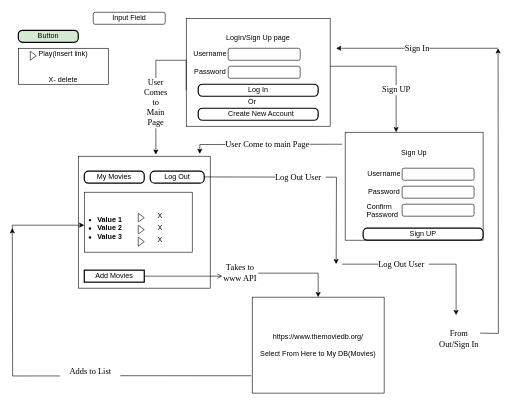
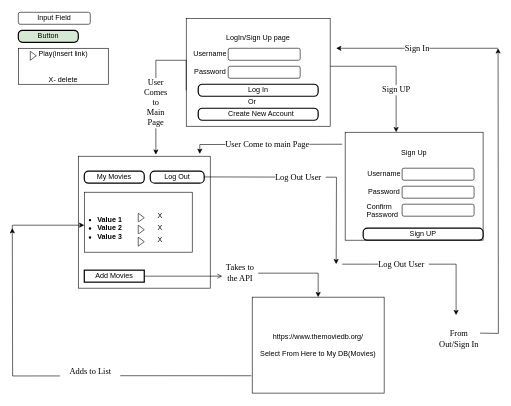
  <mxCell id="0" />
  <mxCell id="1" parent="0" />
  <mxCell id="2" value="LogIn/Sign Up page&lt;br&gt;&lt;br&gt;&lt;br&gt;&lt;br&gt;&lt;br&gt;&lt;br&gt;&lt;br&gt;&lt;br&gt;&lt;br&gt;" style="rounded=0;whiteSpace=wrap;html=1;" parent="1" vertex="1"><mxGeometry x="310" y="30" width="240" height="180" as="geometry" /></mxCell>
  <mxCell id="3" value="" style="rounded=0;whiteSpace=wrap;html=1;" parent="1" vertex="1"><mxGeometry x="575" y="220" width="230" height="180" as="geometry" /></mxCell>
  <mxCell id="4" value="" style="rounded=0;whiteSpace=wrap;html=1;" parent="1" vertex="1"><mxGeometry x="130" y="260" width="220" height="220" as="geometry" /></mxCell>
  <mxCell id="5" value="https://www.themoviedb.org/&lt;br&gt;&lt;br&gt;Select From Here to My DB(Movies)" style="rounded=0;whiteSpace=wrap;html=1;" parent="1" vertex="1"><mxGeometry x="420" y="495" width="220" height="160" as="geometry" /></mxCell>
  <mxCell id="6" value="Password" style="text;html=1;strokeColor=none;fillColor=none;align=center;verticalAlign=middle;whiteSpace=wrap;rounded=0;" parent="1" vertex="1"><mxGeometry x="320" y="105" width="60" height="30" as="geometry" /></mxCell>
  <mxCell id="7" value="" style="rounded=1;whiteSpace=wrap;html=1;" parent="1" vertex="1"><mxGeometry x="380" y="80" width="120" height="20" as="geometry" /></mxCell>
  <mxCell id="8" value="" style="rounded=1;whiteSpace=wrap;html=1;" parent="1" vertex="1"><mxGeometry x="380" y="110" width="120" height="20" as="geometry" /></mxCell>
  <mxCell id="9" value="Username" style="text;html=1;strokeColor=none;fillColor=none;align=center;verticalAlign=middle;whiteSpace=wrap;rounded=0;" parent="1" vertex="1"><mxGeometry x="320" y="75" width="60" height="30" as="geometry" /></mxCell>
  <mxCell id="10" value="" style="rounded=1;whiteSpace=wrap;html=1;absoluteArcSize=1;arcSize=14;strokeWidth=2;" parent="1" vertex="1"><mxGeometry x="330" y="140" width="200" height="20" as="geometry" /></mxCell>
  <mxCell id="11" value="Log In" style="text;html=1;strokeColor=none;fillColor=none;align=center;verticalAlign=middle;whiteSpace=wrap;rounded=0;" parent="1" vertex="1"><mxGeometry x="400" y="135" width="60" height="30" as="geometry" /></mxCell>
  <mxCell id="12" value="Or" style="text;html=1;strokeColor=none;fillColor=none;align=center;verticalAlign=middle;whiteSpace=wrap;rounded=0;" parent="1" vertex="1"><mxGeometry x="390" y="160" width="60" height="20" as="geometry" /></mxCell>
  <mxCell id="13" value="" style="rounded=1;whiteSpace=wrap;html=1;absoluteArcSize=1;arcSize=14;strokeWidth=2;" parent="1" vertex="1"><mxGeometry x="330" y="180" width="200" height="20" as="geometry" /></mxCell>
  <mxCell id="14" value="Create New Account" style="text;html=1;strokeColor=none;fillColor=none;align=center;verticalAlign=middle;whiteSpace=wrap;rounded=0;" parent="1" vertex="1"><mxGeometry x="350" y="175" width="170" height="30" as="geometry" /></mxCell>
  <mxCell id="15" value="Sign Up" style="text;html=1;strokeColor=none;fillColor=none;align=center;verticalAlign=middle;whiteSpace=wrap;rounded=0;" parent="1" vertex="1"><mxGeometry x="660" y="240" width="60" height="30" as="geometry" /></mxCell>
  <mxCell id="16" value="" style="rounded=1;whiteSpace=wrap;html=1;" parent="1" vertex="1"><mxGeometry x="670" y="280" width="120" height="20" as="geometry" /></mxCell>
  <mxCell id="17" value="Username" style="text;html=1;strokeColor=none;fillColor=none;align=center;verticalAlign=middle;whiteSpace=wrap;rounded=0;" parent="1" vertex="1"><mxGeometry x="610" y="275" width="60" height="30" as="geometry" /></mxCell>
  <mxCell id="18" value="" style="rounded=1;whiteSpace=wrap;html=1;" parent="1" vertex="1"><mxGeometry x="670" y="310" width="120" height="20" as="geometry" /></mxCell>
  <mxCell id="19" value="Password" style="text;html=1;strokeColor=none;fillColor=none;align=center;verticalAlign=middle;whiteSpace=wrap;rounded=0;" parent="1" vertex="1"><mxGeometry x="610" y="305" width="60" height="30" as="geometry" /></mxCell>
  <mxCell id="20" value="Sign UP" style="rounded=1;whiteSpace=wrap;html=1;absoluteArcSize=1;arcSize=14;strokeWidth=2;" parent="1" vertex="1"><mxGeometry x="605" y="380" width="200" height="20" as="geometry" /></mxCell>
  <mxCell id="21" value="Confirm&lt;br&gt;Password" style="text;whiteSpace=wrap;html=1;" parent="1" vertex="1"><mxGeometry x="609" y="330" width="80" height="30" as="geometry" /></mxCell>
  <mxCell id="22" value="" style="rounded=1;whiteSpace=wrap;html=1;" parent="1" vertex="1"><mxGeometry x="670" y="340" width="120" height="20" as="geometry" /></mxCell>
  <mxCell id="23" value="" style="endArrow=classic;html=1;rounded=0;edgeStyle=orthogonalEdgeStyle;" edge="1" parent="1"><mxGeometry width="50" height="50" relative="1" as="geometry"><mxPoint x="550" y="110" as="sourcePoint" /><mxPoint x="660" y="220" as="targetPoint" /><Array as="points"><mxPoint x="660" y="110" /></Array></mxGeometry></mxCell>
  <mxCell id="24" value="Sign UP" style="edgeLabel;html=1;align=center;verticalAlign=middle;resizable=0;points=[];fontSize=14;fontFamily=Verdana;" vertex="1" connectable="0" parent="23"><mxGeometry x="0.351" y="-1" relative="1" as="geometry"><mxPoint as="offset" /></mxGeometry></mxCell>
  <mxCell id="25" value="My Movies" style="rounded=1;whiteSpace=wrap;html=1;absoluteArcSize=1;arcSize=14;strokeWidth=2;" vertex="1" parent="1"><mxGeometry x="140" y="285" width="100" height="20" as="geometry" /></mxCell>
  <mxCell id="26" value="Log Out" style="rounded=1;whiteSpace=wrap;html=1;absoluteArcSize=1;arcSize=15;strokeWidth=2;" vertex="1" parent="1"><mxGeometry x="250" y="285" width="90" height="20" as="geometry" /></mxCell>
  <mxCell id="27" value="Button" style="rounded=1;whiteSpace=wrap;html=1;absoluteArcSize=1;arcSize=14;strokeWidth=2;fillColor=#d5e8d4;" vertex="1" parent="1"><mxGeometry x="30" y="50" width="100" height="20" as="geometry" /></mxCell>
- <mxCell id="28" value="Input Field" style="rounded=1;whiteSpace=wrap;html=1;" vertex="1" parent="1"><mxGeometry x="155" y="20" width="120" height="20" as="geometry" /></mxCell>
+ <mxCell id="28" value="Input Field" style="rounded=1;whiteSpace=wrap;html=1;" vertex="1" parent="1"><mxGeometry x="30" y="20" width="120" height="20" as="geometry" /></mxCell>
  <mxCell id="29" value="Add Movies" style="whiteSpace=wrap;html=1;absoluteArcSize=1;arcSize=14;strokeWidth=2;rounded=0;" vertex="1" parent="1"><mxGeometry x="140" y="450" width="100" height="20" as="geometry" /></mxCell>
  <mxCell id="30" value="" style="rounded=0;whiteSpace=wrap;html=1;" vertex="1" parent="1"><mxGeometry x="140" y="320" width="180" height="100" as="geometry" /></mxCell>
  <mxCell id="31" value="&lt;ul&gt;&lt;li&gt;&lt;b&gt;Value 1&lt;/b&gt;&lt;/li&gt;&lt;li&gt;&lt;b&gt;Value 2&lt;/b&gt;&lt;/li&gt;&lt;li&gt;&lt;b&gt;Value 3&lt;/b&gt;&lt;/li&gt;&lt;/ul&gt;" style="text;strokeColor=none;fillColor=none;html=1;whiteSpace=wrap;verticalAlign=middle;overflow=hidden;" vertex="1" parent="1"><mxGeometry x="120" y="340" width="100" height="80" as="geometry" /></mxCell>
  <mxCell id="32" value="Play(insert link)&lt;br&gt;&lt;br&gt;&lt;br&gt;X- delete" style="html=1;whiteSpace=wrap;container=1;recursiveResize=0;collapsible=0;" vertex="1" parent="1"><mxGeometry x="30" y="80" width="150" height="60" as="geometry" /></mxCell>
  <mxCell id="33" value="" style="triangle;html=1;whiteSpace=wrap;" vertex="1" parent="32"><mxGeometry x="20" y="5" width="10" height="15" as="geometry" /></mxCell>
  <mxCell id="34" value="&lt;span style=&quot;white-space: pre&quot;&gt; &lt;/span&gt;X" style="html=1;whiteSpace=wrap;container=1;recursiveResize=0;collapsible=0;strokeColor=#FFFFFF;" vertex="1" parent="1"><mxGeometry x="220" y="350" width="90" height="20" as="geometry" /></mxCell>
  <mxCell id="35" value="" style="triangle;html=1;whiteSpace=wrap;" vertex="1" parent="34"><mxGeometry x="10" y="5" width="10" height="15" as="geometry" /></mxCell>
  <mxCell id="36" value="&lt;span style=&quot;white-space: pre&quot;&gt; &lt;/span&gt;X" style="html=1;whiteSpace=wrap;container=1;recursiveResize=0;collapsible=0;strokeColor=#FFFFFF;" vertex="1" parent="1"><mxGeometry x="220" y="370" width="90" height="20" as="geometry" /></mxCell>
  <mxCell id="37" value="" style="triangle;html=1;whiteSpace=wrap;" vertex="1" parent="36"><mxGeometry x="10" y="5" width="10" height="15" as="geometry" /></mxCell>
  <mxCell id="38" value="&lt;span style=&quot;white-space: pre&quot;&gt; &lt;/span&gt;X" style="html=1;whiteSpace=wrap;container=1;recursiveResize=0;collapsible=0;strokeColor=#FFFFFF;" vertex="1" parent="1"><mxGeometry x="220" y="390" width="90" height="20" as="geometry" /></mxCell>
  <mxCell id="39" value="" style="triangle;html=1;whiteSpace=wrap;" vertex="1" parent="38"><mxGeometry x="10" y="5" width="10" height="15" as="geometry" /></mxCell>
  <mxCell id="40" value="" style="endArrow=classic;html=1;rounded=0;fontFamily=Verdana;fontSize=14;edgeStyle=orthogonalEdgeStyle;entryX=0.588;entryY=-0.012;entryDx=0;entryDy=0;entryPerimeter=0;" edge="1" parent="1" target="4"><mxGeometry width="50" height="50" relative="1" as="geometry"><mxPoint x="310" y="150" as="sourcePoint" /><mxPoint x="260" y="200" as="targetPoint" /><Array as="points"><mxPoint x="310" y="100" /><mxPoint x="259" y="100" /></Array></mxGeometry></mxCell>
  <mxCell id="41" value="User&lt;br&gt;Comes&lt;br&gt;to&lt;br&gt;Main&lt;br&gt;Page" style="edgeLabel;html=1;align=center;verticalAlign=middle;resizable=0;points=[];fontSize=14;fontFamily=Verdana;" vertex="1" connectable="0" parent="40"><mxGeometry x="0.063" y="-1" relative="1" as="geometry"><mxPoint y="34" as="offset" /></mxGeometry></mxCell>
  <mxCell id="42" value="" style="endArrow=classic;html=1;rounded=0;fontFamily=Verdana;fontSize=14;edgeStyle=orthogonalEdgeStyle;exitX=1;exitY=0.5;exitDx=0;exitDy=0;startArrow=none;" edge="1" parent="1" source="54" target="5"><mxGeometry width="50" height="50" relative="1" as="geometry"><mxPoint x="250" y="460" as="sourcePoint" /><mxPoint x="100" y="510" as="targetPoint" /></mxGeometry></mxCell>
  <mxCell id="43" value="" style="endArrow=classic;html=1;rounded=0;fontFamily=Verdana;fontSize=14;edgeStyle=orthogonalEdgeStyle;exitX=-0.006;exitY=0.819;exitDx=0;exitDy=0;exitPerimeter=0;startArrow=none;" edge="1" parent="1" source="58"><mxGeometry width="50" height="50" relative="1" as="geometry"><mxPoint x="490" y="690" as="sourcePoint" /><mxPoint x="20" y="380" as="targetPoint" /></mxGeometry></mxCell>
  <mxCell id="44" value="" style="endArrow=classic;html=1;rounded=0;fontFamily=Verdana;fontSize=14;edgeStyle=orthogonalEdgeStyle;" edge="1" parent="1"><mxGeometry relative="1" as="geometry"><mxPoint x="20" y="385" as="sourcePoint" /><mxPoint x="140" y="375" as="targetPoint" /><Array as="points"><mxPoint x="20" y="375" /></Array></mxGeometry></mxCell>
  <mxCell id="45" value="" style="endArrow=classic;html=1;rounded=0;fontFamily=Verdana;fontSize=14;edgeStyle=orthogonalEdgeStyle;" edge="1" parent="1"><mxGeometry relative="1" as="geometry"><mxPoint x="340" y="294.5" as="sourcePoint" /><mxPoint x="560" y="440" as="targetPoint" /></mxGeometry></mxCell>
  <mxCell id="46" value="Log Out User&amp;nbsp;&amp;nbsp;" style="edgeLabel;resizable=0;html=1;align=center;verticalAlign=middle;fontFamily=Verdana;fontSize=14;strokeColor=#FFFFFF;" connectable="0" vertex="1" parent="45"><mxGeometry relative="1" as="geometry"><mxPoint x="-23" y="1" as="offset" /></mxGeometry></mxCell>
  <mxCell id="47" value="" style="endArrow=classic;html=1;rounded=0;fontFamily=Verdana;fontSize=14;edgeStyle=orthogonalEdgeStyle;" edge="1" parent="1" target="49"><mxGeometry relative="1" as="geometry"><mxPoint x="570" y="440" as="sourcePoint" /><mxPoint x="760" y="540" as="targetPoint" /><Array as="points"><mxPoint x="620" y="440" /><mxPoint x="620" y="440" /></Array></mxGeometry></mxCell>
  <mxCell id="48" value="Log Out User&amp;nbsp;&amp;nbsp;" style="edgeLabel;resizable=0;html=1;align=center;verticalAlign=middle;fontFamily=Verdana;fontSize=14;strokeColor=#FFFFFF;" connectable="0" vertex="1" parent="47"><mxGeometry relative="1" as="geometry"><mxPoint x="-37" as="offset" /></mxGeometry></mxCell>
  <mxCell id="49" value="Text" style="text;html=1;strokeColor=none;fillColor=none;align=center;verticalAlign=middle;whiteSpace=wrap;rounded=0;fontFamily=Verdana;fontSize=14;" vertex="1" parent="1"><mxGeometry x="730" y="525" width="60" height="30" as="geometry" /></mxCell>
  <mxCell id="50" value="From Out/Sign In" style="whiteSpace=wrap;html=1;aspect=fixed;fontFamily=Verdana;fontSize=14;strokeColor=#FFFFFF;" vertex="1" parent="1"><mxGeometry x="725" y="525" width="80" height="80" as="geometry" /></mxCell>
  <mxCell id="51" value="" style="endArrow=classic;html=1;rounded=0;fontFamily=Verdana;fontSize=14;edgeStyle=orthogonalEdgeStyle;" edge="1" parent="1"><mxGeometry width="50" height="50" relative="1" as="geometry"><mxPoint x="800" y="555" as="sourcePoint" /><mxPoint x="830" y="80" as="targetPoint" /></mxGeometry></mxCell>
  <mxCell id="52" value="" style="endArrow=classic;html=1;rounded=0;fontFamily=Verdana;fontSize=14;edgeStyle=orthogonalEdgeStyle;" edge="1" parent="1"><mxGeometry relative="1" as="geometry"><mxPoint x="830" y="80" as="sourcePoint" /><mxPoint x="560" y="80" as="targetPoint" /></mxGeometry></mxCell>
  <mxCell id="53" value="Sign In" style="edgeLabel;resizable=0;html=1;align=center;verticalAlign=middle;fontFamily=Verdana;fontSize=14;strokeColor=#FFFFFF;" connectable="0" vertex="1" parent="52"><mxGeometry relative="1" as="geometry"><mxPoint x="-1" as="offset" /></mxGeometry></mxCell>
- <mxCell id="54" value="Takes to www API" style="text;html=1;strokeColor=none;fillColor=none;align=center;verticalAlign=middle;whiteSpace=wrap;rounded=0;fontFamily=Verdana;fontSize=14;" vertex="1" parent="1"><mxGeometry x="370" y="440" width="60" height="30" as="geometry" /></mxCell>
+ <mxCell id="54" value="Takes to the API" style="text;html=1;strokeColor=none;fillColor=none;align=center;verticalAlign=middle;whiteSpace=wrap;rounded=0;fontFamily=Verdana;fontSize=14;" vertex="1" parent="1"><mxGeometry x="370" y="440" width="60" height="30" as="geometry" /></mxCell>
  <mxCell id="55" value="" style="endArrow=open;html=1;rounded=0;fontFamily=Verdana;fontSize=14;edgeStyle=orthogonalEdgeStyle;exitX=1;exitY=0.5;exitDx=0;exitDy=0;" edge="1" parent="1" source="29" target="54"><mxGeometry width="50" height="50" relative="1" as="geometry"><mxPoint x="240" y="460" as="sourcePoint" /><mxPoint x="530" y="495" as="targetPoint" /><Array as="points"><mxPoint x="340" y="460" /><mxPoint x="340" y="460" /></Array></mxGeometry></mxCell>
  <mxCell id="56" value="" style="endArrow=classic;html=1;rounded=0;fontFamily=Verdana;fontSize=14;edgeStyle=orthogonalEdgeStyle;entryX=0.921;entryY=-0.018;entryDx=0;entryDy=0;entryPerimeter=0;" edge="1" parent="1" target="4"><mxGeometry relative="1" as="geometry"><mxPoint x="570" y="240" as="sourcePoint" /><mxPoint x="350" y="290" as="targetPoint" /></mxGeometry></mxCell>
  <mxCell id="57" value="User Come to main Page" style="edgeLabel;resizable=0;html=1;align=center;verticalAlign=middle;fontFamily=Verdana;fontSize=14;strokeColor=#FFFFFF;" connectable="0" vertex="1" parent="56"><mxGeometry relative="1" as="geometry" /></mxCell>
  <mxCell id="58" value="Adds to List" style="text;html=1;align=center;verticalAlign=middle;resizable=0;points=[];autosize=1;strokeColor=none;fillColor=none;fontSize=14;fontFamily=Verdana;" vertex="1" parent="1"><mxGeometry x="100" y="610" width="100" height="20" as="geometry" /></mxCell>
  <mxCell id="59" value="" style="endArrow=none;html=1;rounded=0;fontFamily=Verdana;fontSize=14;edgeStyle=orthogonalEdgeStyle;exitX=-0.006;exitY=0.819;exitDx=0;exitDy=0;exitPerimeter=0;" edge="1" parent="1" source="5" target="58"><mxGeometry width="50" height="50" relative="1" as="geometry"><mxPoint x="418.68" y="626.04" as="sourcePoint" /><mxPoint x="20" y="380" as="targetPoint" /><Array as="points"><mxPoint x="260" y="626" /><mxPoint x="260" y="626" /></Array></mxGeometry></mxCell>
